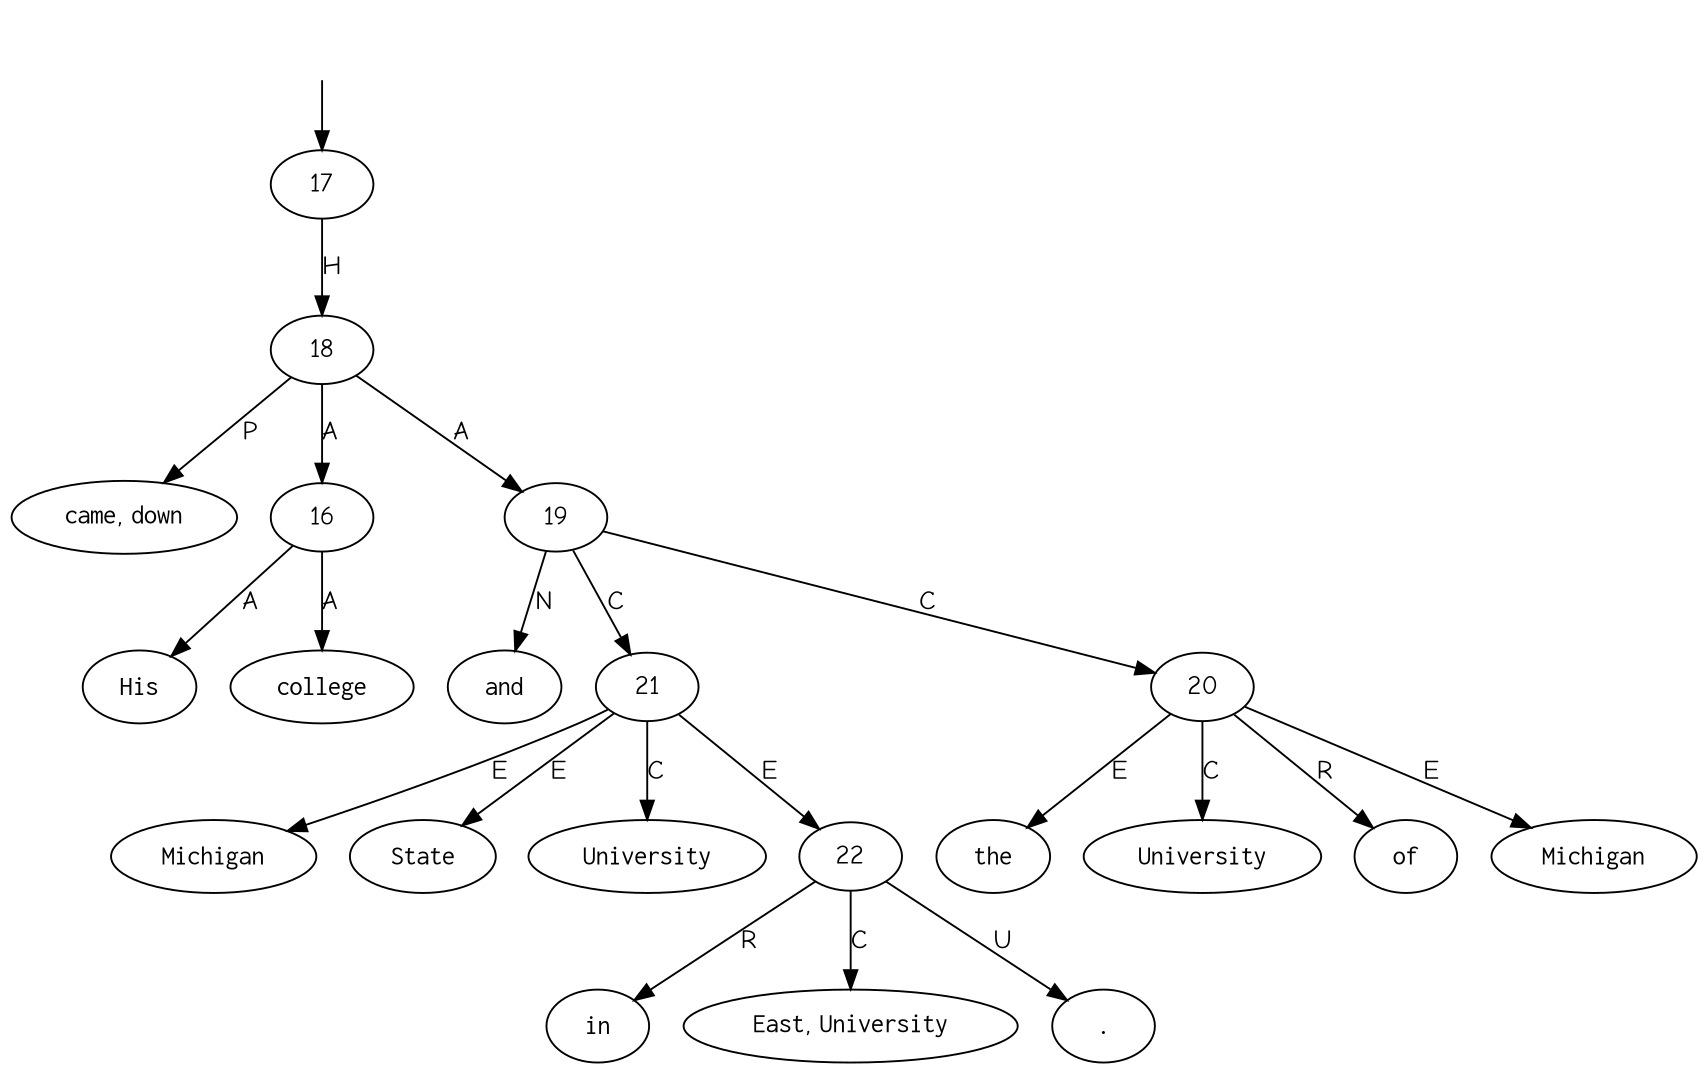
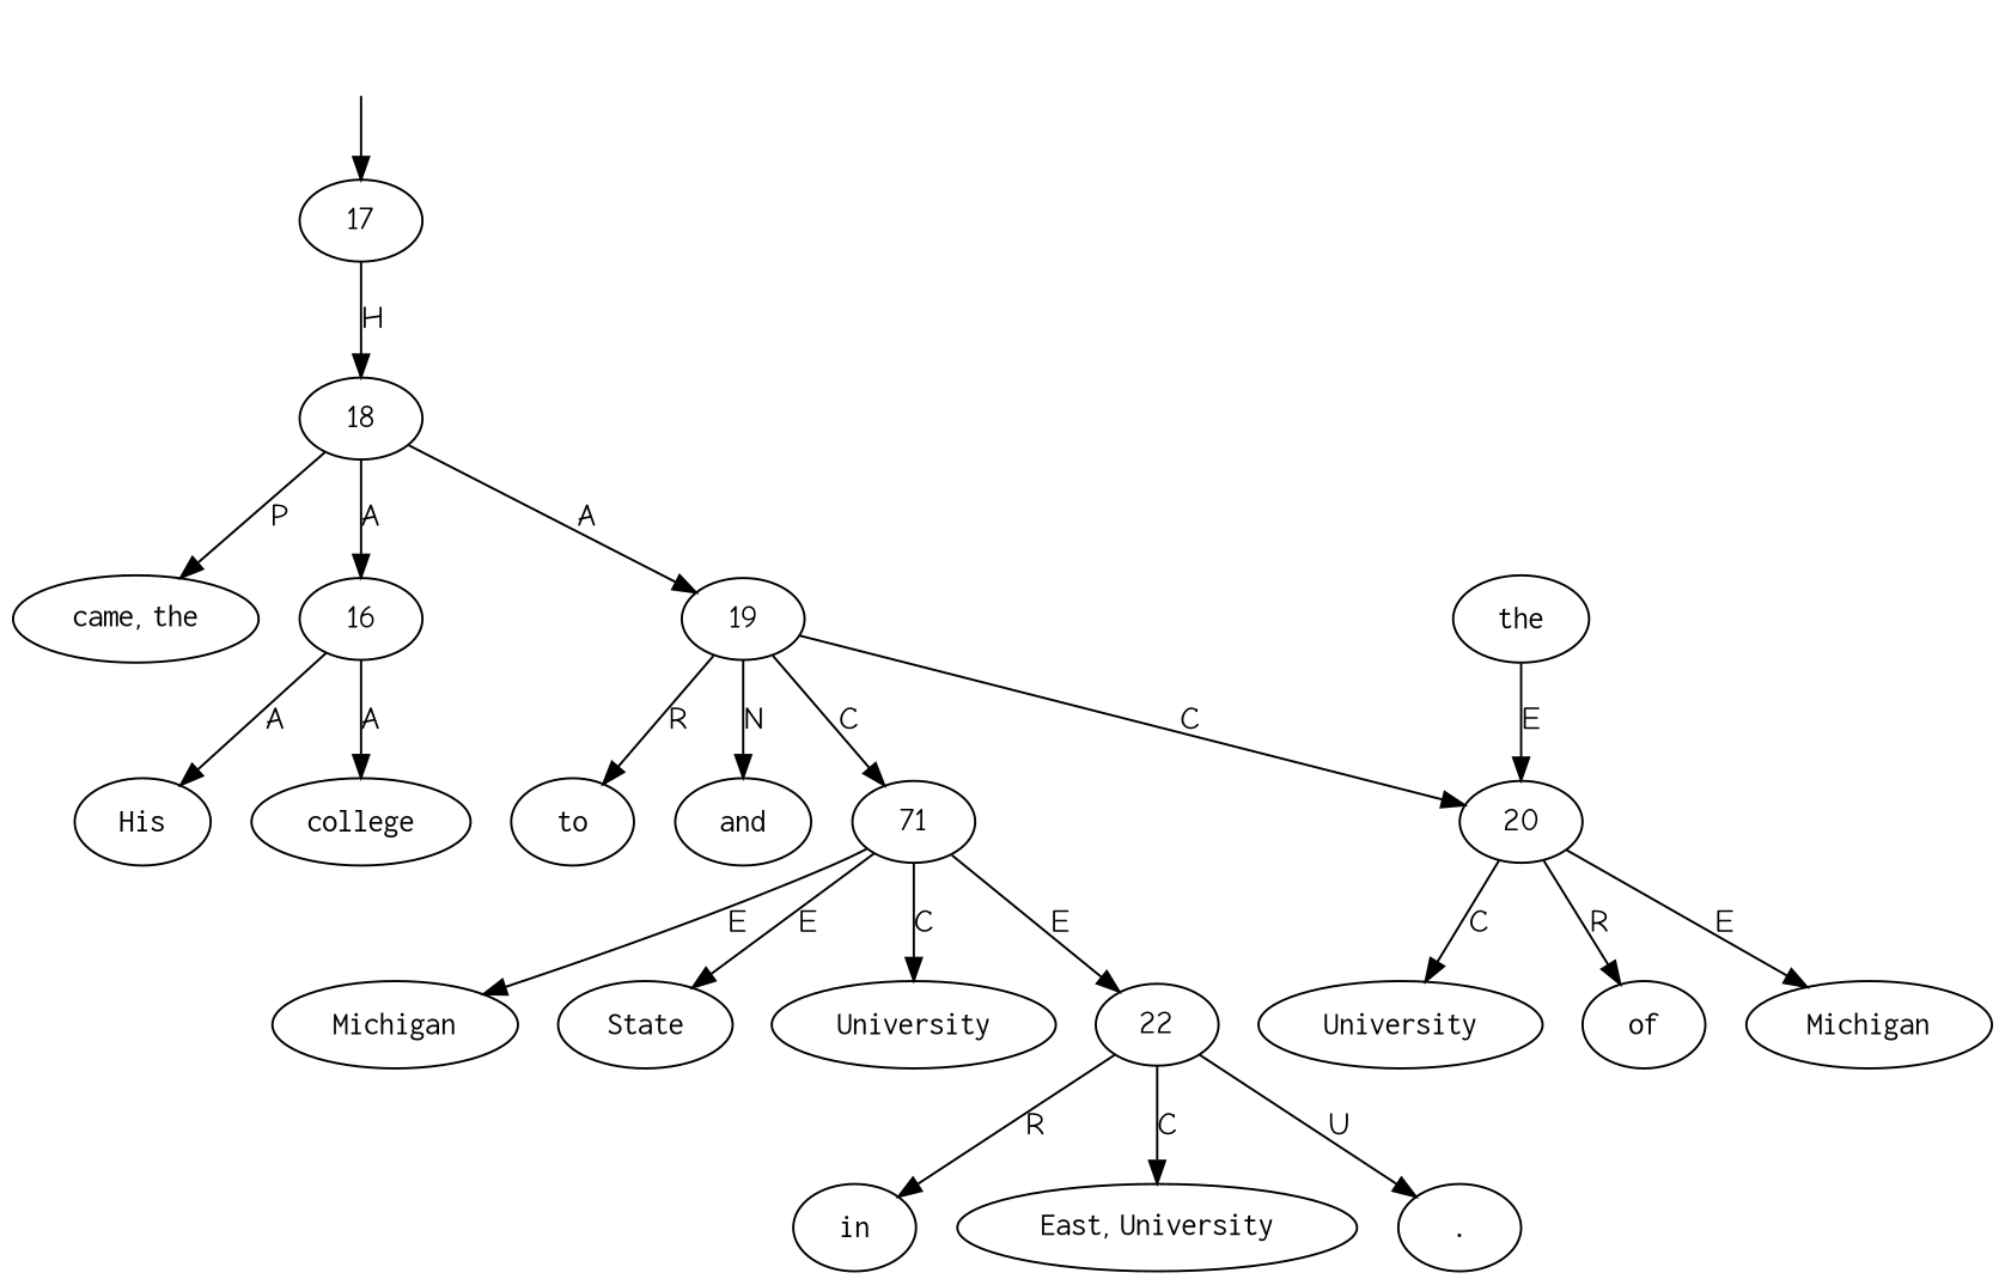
  digraph {
    fontname="Comic Neue"
    node [fontname="Comic Neue" shape=oval]
    edge [fontname="Comic Neue"]
    top [style=invis shape=""]
    17 [shape=""]
    18 [shape=""]
-   n4 [label=<<table align="center" border="0" cellspacing="0"><tr><td colspan="2"><font face="Courier">came</font>,&nbsp;<font face="Courier">down</font></td></tr></table>>]
+   n4 [label=<<table align="center" border="0" cellspacing="0"><tr><td colspan="2"><font face="Courier">came</font>,&nbsp;<font face="Courier">the</font></td></tr></table>>]
    16 [shape=""]
    19 [shape=""]
    n7 [label=<<table align="center" border="0" cellspacing="0"><tr><td colspan="2"><font face="Courier">His</font></td></tr></table>>]
    n8 [label=<<table align="center" border="0" cellspacing="0"><tr><td colspan="2"><font face="Courier">college</font></td></tr></table>>]
+   n9 [label=<<table align="center" border="0" cellspacing="0"><tr><td colspan="2"><font face="Courier">to</font></td></tr></table>>]
    n10 [label=<<table align="center" border="0" cellspacing="0"><tr><td colspan="2"><font face="Courier">the</font></td></tr></table>>]
    n11 [label=<<table align="center" border="0" cellspacing="0"><tr><td colspan="2"><font face="Courier">University</font></td></tr></table>>]
    n12 [label=<<table align="center" border="0" cellspacing="0"><tr><td colspan="2"><font face="Courier">of</font></td></tr></table>>]
    n13 [label=<<table align="center" border="0" cellspacing="0"><tr><td colspan="2"><font face="Courier">Michigan</font></td></tr></table>>]
    n14 [label=<<table align="center" border="0" cellspacing="0"><tr><td colspan="2"><font face="Courier">and</font></td></tr></table>>]
    n15 [label=<<table align="center" border="0" cellspacing="0"><tr><td colspan="2"><font face="Courier">Michigan</font></td></tr></table>>]
    n16 [label=<<table align="center" border="0" cellspacing="0"><tr><td colspan="2"><font face="Courier">State</font></td></tr></table>>]
    n17 [label=<<table align="center" border="0" cellspacing="0"><tr><td colspan="2"><font face="Courier">University</font></td></tr></table>>]
    n18 [label=<<table align="center" border="0" cellspacing="0"><tr><td colspan="2"><font face="Courier">in</font></td></tr></table>>]
    n19 [label=<<table align="center" border="0" cellspacing="0"><tr><td colspan="2"><font face="Courier">East</font>,&nbsp;<font face="Courier">University</font></td></tr></table>>]
    n20 [label=<<table align="center" border="0" cellspacing="0"><tr><td colspan="2"><font face="Courier">.</font></td></tr></table>>]
-   21 [shape=""]
+   21 [label=71 shape=""]
    20 [shape=""]
    22 [shape=""]
    top -> 17
    17 -> 18 [label=H]
    18 -> n4 [label=P]
    18 -> 16 [label=A]
    18 -> 19 [label=A]
    16 -> n7 [label=A]
    16 -> n8 [label=A]
+   19 -> n9 [label=R]
    19 -> n14 [label=N]
    19 -> 21 [label=C]
    19 -> 20 [label=C]
    21 -> n15 [label=E]
    21 -> n16 [label=E]
    21 -> n17 [label=C]
    21 -> 22 [label=E]
-   20 -> n10 [label=E]
+   n10 -> 20 [label=E]
    20 -> n11 [label=C]
    20 -> n12 [label=R]
    20 -> n13 [label=E]
    22 -> n18 [label=R]
    22 -> n19 [label=C]
    22 -> n20 [label=U]
  }
